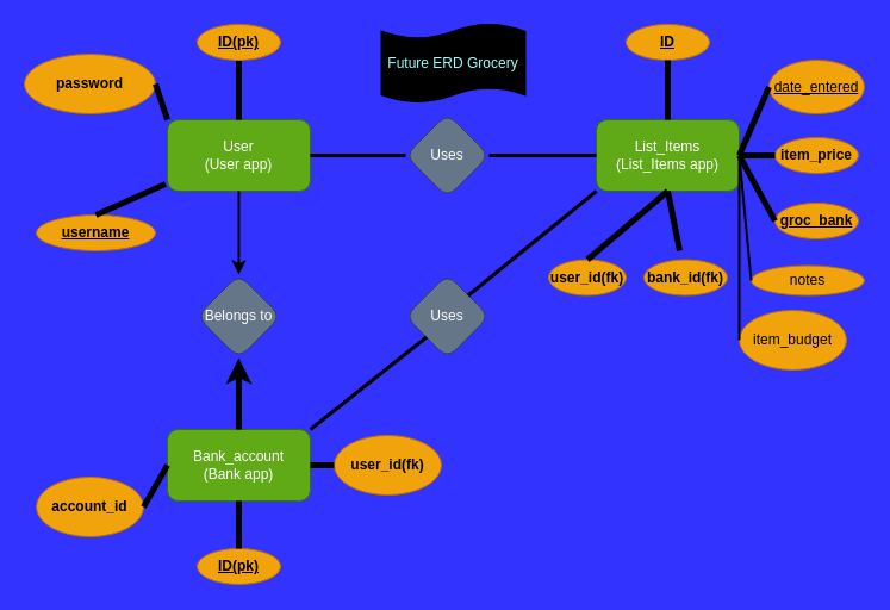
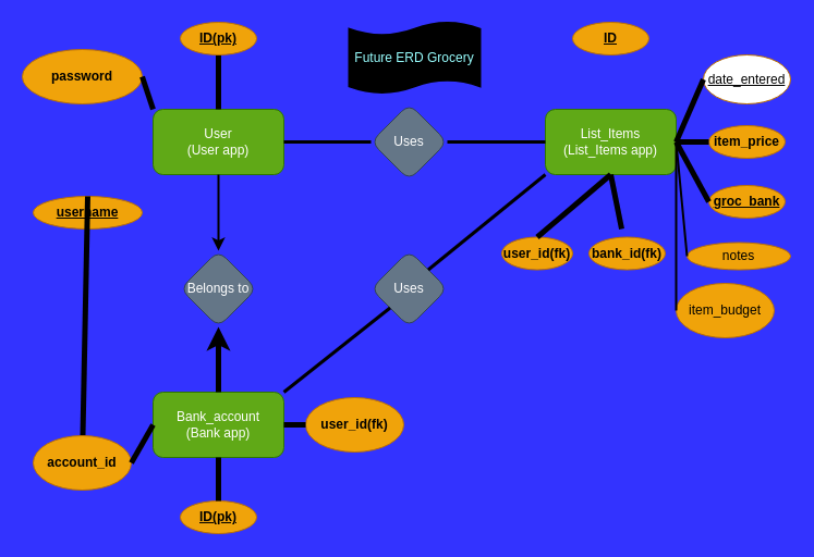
  <mxCell id="0" />
  <mxCell id="1" parent="0" />
  <mxCell id="2" value="List_Items&lt;br&gt;(List_Items app)" style="rounded=1;whiteSpace=wrap;html=1;fillColor=#60a917;fontColor=#ffffff;strokeColor=#2D7600;snapToPoint=1;" parent="1" vertex="1"><mxGeometry x="500" y="100" width="120" height="60" as="geometry" /></mxCell>
  <mxCell id="3" value="User&lt;br&gt;(User app)" style="rounded=1;whiteSpace=wrap;html=1;fillColor=#60a917;fontColor=#ffffff;strokeColor=#2D7600;" parent="1" vertex="1"><mxGeometry x="140" y="100" width="120" height="60" as="geometry" /></mxCell>
  <mxCell id="4" value="Uses" style="rhombus;whiteSpace=wrap;html=1;rounded=1;fillColor=#647687;fontColor=#ffffff;strokeColor=#314354;" parent="1" vertex="1"><mxGeometry x="340" y="230" width="70" height="70" as="geometry" /></mxCell>
  <mxCell id="5" value="Uses" style="rhombus;whiteSpace=wrap;html=1;rounded=1;fillColor=#647687;fontColor=#ffffff;strokeColor=#314354;" parent="1" vertex="1"><mxGeometry x="340" y="95" width="70" height="70" as="geometry" /></mxCell>
- <mxCell id="6" value="&lt;u&gt;date_entered&lt;/u&gt;" style="ellipse;whiteSpace=wrap;html=1;rounded=1;fillColor=#f0a30a;fontColor=#000000;strokeColor=#BD7000;" parent="1" vertex="1"><mxGeometry x="645" y="50" width="80" height="45" as="geometry" /></mxCell>
+ <mxCell id="6" value="&lt;u&gt;date_entered&lt;/u&gt;" style="ellipse;whiteSpace=wrap;html=1;rounded=1;fillColor=#ffffff;fontColor=#000000;strokeColor=#BD7000;" parent="1" vertex="1"><mxGeometry x="645" y="50" width="80" height="45" as="geometry" /></mxCell>
  <mxCell id="7" value="&lt;b&gt;item_price&lt;/b&gt;" style="ellipse;whiteSpace=wrap;html=1;rounded=1;fillColor=#f0a30a;fontColor=#000000;strokeColor=#BD7000;" parent="1" vertex="1"><mxGeometry x="650" y="115" width="70" height="30" as="geometry" /></mxCell>
  <mxCell id="8" value="&lt;u&gt;&lt;b&gt;groc_bank&lt;/b&gt;&lt;/u&gt;" style="ellipse;whiteSpace=wrap;html=1;rounded=1;fillColor=#f0a30a;fontColor=#000000;strokeColor=#BD7000;" parent="1" vertex="1"><mxGeometry x="650" y="170" width="70" height="30" as="geometry" /></mxCell>
  <mxCell id="9" value="" style="endArrow=none;html=1;rounded=1;strokeWidth=5;entryX=0.5;entryY=0;entryDx=0;entryDy=0;exitX=0.5;exitY=1;exitDx=0;exitDy=0;" parent="1" source="15" target="3" edge="1"><mxGeometry width="50" height="50" relative="1" as="geometry"><mxPoint x="310" y="405" as="sourcePoint" /><mxPoint x="340" y="420" as="targetPoint" /></mxGeometry></mxCell>
  <mxCell id="10" value="" style="endArrow=none;html=1;rounded=1;strokeWidth=5;entryX=0;entryY=0.5;entryDx=0;entryDy=0;exitX=1;exitY=0.5;exitDx=0;exitDy=0;" parent="1" source="2" target="7" edge="1"><mxGeometry width="50" height="50" relative="1" as="geometry"><mxPoint x="540" y="60" as="sourcePoint" /><mxPoint x="570" y="75" as="targetPoint" /></mxGeometry></mxCell>
  <mxCell id="11" value="" style="endArrow=none;html=1;rounded=1;strokeWidth=5;entryX=0;entryY=0.5;entryDx=0;entryDy=0;" parent="1" target="6" edge="1"><mxGeometry width="50" height="50" relative="1" as="geometry"><mxPoint x="620" y="130" as="sourcePoint" /><mxPoint x="580" y="85" as="targetPoint" /></mxGeometry></mxCell>
  <mxCell id="12" value="" style="endArrow=none;html=1;rounded=1;strokeWidth=5;entryX=0;entryY=0.5;entryDx=0;entryDy=0;" parent="1" target="8" edge="1"><mxGeometry width="50" height="50" relative="1" as="geometry"><mxPoint x="620" y="130" as="sourcePoint" /><mxPoint x="580" y="85" as="targetPoint" /></mxGeometry></mxCell>
  <mxCell id="13" value="notes" style="ellipse;whiteSpace=wrap;html=1;rounded=1;fillColor=#f0a30a;fontColor=#000000;strokeColor=#BD7000;" parent="1" vertex="1"><mxGeometry x="630" y="222.5" width="95" height="25" as="geometry" /></mxCell>
  <mxCell id="14" value="&lt;u&gt;&lt;b&gt;ID&lt;/b&gt;&lt;/u&gt;" style="ellipse;whiteSpace=wrap;html=1;rounded=1;fillColor=#f0a30a;fontColor=#000000;strokeColor=#BD7000;" parent="1" vertex="1"><mxGeometry x="525" y="20" width="70" height="30" as="geometry" /></mxCell>
  <mxCell id="15" value="&lt;u&gt;&lt;b&gt;ID(pk)&lt;/b&gt;&lt;/u&gt;" style="ellipse;whiteSpace=wrap;html=1;rounded=1;fillColor=#f0a30a;fontColor=#000000;strokeColor=#BD7000;" parent="1" vertex="1"><mxGeometry x="165" y="20" width="70" height="30" as="geometry" /></mxCell>
- <mxCell id="16" value="" style="endArrow=none;html=1;rounded=1;strokeWidth=5;entryX=0.5;entryY=0;entryDx=0;entryDy=0;exitX=0.5;exitY=1;exitDx=0;exitDy=0;" parent="1" source="14" target="2" edge="1"><mxGeometry width="50" height="50" relative="1" as="geometry"><mxPoint x="320" y="415" as="sourcePoint" /><mxPoint x="350" y="430" as="targetPoint" /></mxGeometry></mxCell>
  <mxCell id="17" value="&lt;b&gt;&lt;u&gt;username&lt;/u&gt;&lt;/b&gt;" style="ellipse;whiteSpace=wrap;html=1;rounded=1;fillColor=#f0a30a;fontColor=#000000;strokeColor=#BD7000;" parent="1" vertex="1"><mxGeometry x="30" y="180" width="100" height="30" as="geometry" /></mxCell>
- <mxCell id="18" value="" style="endArrow=none;html=1;rounded=1;strokeWidth=5;exitX=0.5;exitY=0;exitDx=0;exitDy=0;entryX=-0.013;entryY=0.9;entryDx=0;entryDy=0;entryPerimeter=0;" parent="1" source="17" target="3" edge="1"><mxGeometry width="50" height="50" relative="1" as="geometry"><mxPoint x="210" y="370" as="sourcePoint" /><mxPoint x="190" y="160" as="targetPoint" /></mxGeometry></mxCell>
+ <mxCell id="18" value="" style="endArrow=none;html=1;rounded=1;strokeWidth=5;exitX=0.5;exitY=0;exitDx=0;exitDy=0;" parent="1" source="17" target="33" edge="1"><mxGeometry width="50" height="50" relative="1" as="geometry"><mxPoint x="210" y="370" as="sourcePoint" /><mxPoint x="190" y="160" as="targetPoint" /></mxGeometry></mxCell>
  <mxCell id="19" value="" style="endArrow=none;html=1;rounded=1;strokeWidth=2;exitX=0;exitY=0.5;exitDx=0;exitDy=0;" parent="1" source="13" edge="1"><mxGeometry width="50" height="50" relative="1" as="geometry"><mxPoint x="570" y="250" as="sourcePoint" /><mxPoint x="620" y="130" as="targetPoint" /></mxGeometry></mxCell>
  <mxCell id="20" value="&lt;b&gt;password&lt;/b&gt;" style="ellipse;whiteSpace=wrap;html=1;rounded=1;fillColor=#f0a30a;fontColor=#000000;strokeColor=#BD7000;" parent="1" vertex="1"><mxGeometry y="45" width="110" height="50" as="geometry" x="20" /></mxCell>
  <mxCell id="21" value="" style="endArrow=none;html=1;rounded=1;strokeWidth=5;exitX=1;exitY=0.5;exitDx=0;exitDy=0;entryX=0;entryY=0;entryDx=0;entryDy=0;" parent="1" source="20" target="3" edge="1"><mxGeometry width="50" height="50" relative="1" as="geometry"><mxPoint x="70" y="280" as="sourcePoint" /><mxPoint x="190" y="230" as="targetPoint" /></mxGeometry></mxCell>
  <mxCell id="22" value="" style="endArrow=none;html=1;rounded=1;strokeWidth=3;exitX=0;exitY=0.5;exitDx=0;exitDy=0;entryX=1;entryY=0.5;entryDx=0;entryDy=0;" parent="1" source="5" target="3" edge="1"><mxGeometry width="50" height="50" relative="1" as="geometry"><mxPoint x="320" y="210" as="sourcePoint" /><mxPoint x="290" y="135" as="targetPoint" /></mxGeometry></mxCell>
  <mxCell id="23" value="" style="endArrow=none;html=1;rounded=1;strokeWidth=3;exitX=1;exitY=0.5;exitDx=0;exitDy=0;entryX=0;entryY=0.5;entryDx=0;entryDy=0;" parent="1" source="5" target="2" edge="1"><mxGeometry width="50" height="50" relative="1" as="geometry"><mxPoint x="360" y="200" as="sourcePoint" /><mxPoint x="330" y="125" as="targetPoint" /></mxGeometry></mxCell>
  <mxCell id="24" value="item_budget" style="ellipse;whiteSpace=wrap;html=1;rounded=1;fillColor=#f0a30a;fontColor=#000000;strokeColor=#BD7000;" parent="1" vertex="1"><mxGeometry x="620" y="260" width="90" height="50" as="geometry" /></mxCell>
  <mxCell id="25" value="Bank_account&lt;br&gt;(Bank app)" style="rounded=1;whiteSpace=wrap;html=1;fillColor=#60a917;fontColor=#ffffff;strokeColor=#2D7600;" parent="1" vertex="1"><mxGeometry x="140" y="360" width="120" height="60" as="geometry" /></mxCell>
  <mxCell id="26" value="" style="endArrow=none;html=1;rounded=1;strokeWidth=2;exitX=0;exitY=0.5;exitDx=0;exitDy=0;" parent="1" source="24" edge="1"><mxGeometry width="50" height="50" relative="1" as="geometry"><mxPoint x="170" y="460" as="sourcePoint" /><mxPoint x="620" y="130" as="targetPoint" /></mxGeometry></mxCell>
  <mxCell id="27" style="edgeStyle=none;html=1;strokeWidth=5;curved=1;exitX=0.5;exitY=0;exitDx=0;exitDy=0;" parent="1" source="25" edge="1"><mxGeometry relative="1" as="geometry"><Array as="points" /><mxPoint x="230" y="520" as="sourcePoint" /><mxPoint x="200" y="300" as="targetPoint" /></mxGeometry></mxCell>
  <mxCell id="28" value="Belongs to" style="rhombus;whiteSpace=wrap;html=1;rounded=1;fillColor=#647687;fontColor=#ffffff;strokeColor=#314354;" parent="1" vertex="1"><mxGeometry x="165" y="230" width="70" height="70" as="geometry" /></mxCell>
  <mxCell id="29" style="edgeStyle=none;html=1;strokeWidth=2;curved=1;exitX=0.5;exitY=1;exitDx=0;exitDy=0;entryX=0.5;entryY=0;entryDx=0;entryDy=0;" parent="1" source="3" target="28" edge="1"><mxGeometry relative="1" as="geometry"><Array as="points" /><mxPoint x="260" y="300" as="sourcePoint" /><mxPoint x="260" y="240" as="targetPoint" /></mxGeometry></mxCell>
  <mxCell id="30" value="&lt;u&gt;&lt;b&gt;ID(pk)&lt;/b&gt;&lt;/u&gt;" style="ellipse;whiteSpace=wrap;html=1;rounded=1;fillColor=#f0a30a;fontColor=#000000;strokeColor=#BD7000;" parent="1" vertex="1"><mxGeometry x="165" y="460" width="70" height="30" as="geometry" /></mxCell>
  <mxCell id="31" value="" style="endArrow=none;html=1;rounded=1;strokeWidth=5;entryX=0.5;entryY=0;entryDx=0;entryDy=0;exitX=0.5;exitY=1;exitDx=0;exitDy=0;" parent="1" source="25" target="30" edge="1"><mxGeometry width="50" height="50" relative="1" as="geometry"><mxPoint x="230" y="440" as="sourcePoint" /><mxPoint x="230" y="490" as="targetPoint" /></mxGeometry></mxCell>
  <mxCell id="32" value="&lt;font color=&quot;#99ffff&quot;&gt;Future ERD Grocery&lt;/font&gt;" style="shape=tape;whiteSpace=wrap;html=1;strokeWidth=2;size=0.19;labelBackgroundColor=#000000;fontColor=#3333FF;fillColor=#000000;" parent="1" vertex="1"><mxGeometry x="320" y="20" width="120" height="65" as="geometry" /></mxCell>
  <mxCell id="33" value="&lt;b&gt;account_id&lt;/b&gt;" style="ellipse;whiteSpace=wrap;html=1;rounded=1;fillColor=#f0a30a;fontColor=#000000;strokeColor=#BD7000;" parent="1" vertex="1"><mxGeometry x="30" y="400" width="90" height="50" as="geometry" /></mxCell>
  <mxCell id="34" value="" style="endArrow=none;html=1;rounded=1;strokeWidth=5;entryX=0;entryY=0.5;entryDx=0;entryDy=0;exitX=1;exitY=0.5;exitDx=0;exitDy=0;" parent="1" source="33" target="25" edge="1"><mxGeometry width="50" height="50" relative="1" as="geometry"><mxPoint x="300" y="450" as="sourcePoint" /><mxPoint x="300" y="490" as="targetPoint" /></mxGeometry></mxCell>
  <mxCell id="35" value="" style="endArrow=none;html=1;rounded=1;strokeWidth=3;exitX=0;exitY=1;exitDx=0;exitDy=0;entryX=1;entryY=0;entryDx=0;entryDy=0;" parent="1" source="4" target="25" edge="1"><mxGeometry width="50" height="50" relative="1" as="geometry"><mxPoint x="350" y="410" as="sourcePoint" /><mxPoint x="270" y="410" as="targetPoint" /></mxGeometry></mxCell>
  <mxCell id="36" value="" style="endArrow=none;html=1;rounded=1;strokeWidth=3;exitX=0;exitY=1;exitDx=0;exitDy=0;entryX=1;entryY=0;entryDx=0;entryDy=0;" parent="1" source="2" target="4" edge="1"><mxGeometry width="50" height="50" relative="1" as="geometry"><mxPoint x="500" y="240" as="sourcePoint" /><mxPoint x="420" y="240" as="targetPoint" /></mxGeometry></mxCell>
  <mxCell id="37" value="&lt;b&gt;user_id(fk)&lt;/b&gt;" style="ellipse;whiteSpace=wrap;html=1;rounded=1;fillColor=#f0a30a;fontColor=#000000;strokeColor=#BD7000;" parent="1" vertex="1"><mxGeometry x="280" y="365" width="90" height="50" as="geometry" /></mxCell>
  <mxCell id="38" value="" style="endArrow=none;html=1;rounded=1;strokeWidth=5;entryX=0;entryY=0.5;entryDx=0;entryDy=0;exitX=1;exitY=0.5;exitDx=0;exitDy=0;" parent="1" source="25" target="37" edge="1"><mxGeometry width="50" height="50" relative="1" as="geometry"><mxPoint x="300" y="400" as="sourcePoint" /><mxPoint x="320" y="365" as="targetPoint" /></mxGeometry></mxCell>
  <mxCell id="39" value="&lt;b&gt;user_id(fk)&lt;/b&gt;" style="ellipse;whiteSpace=wrap;html=1;rounded=1;fillColor=#f0a30a;fontColor=#000000;strokeColor=#BD7000;" parent="1" vertex="1"><mxGeometry x="460" y="217.5" width="65" height="30" as="geometry" /></mxCell>
  <mxCell id="40" value="&lt;b&gt;bank_id(fk)&lt;/b&gt;" style="ellipse;whiteSpace=wrap;html=1;rounded=1;fillColor=#f0a30a;fontColor=#000000;strokeColor=#BD7000;" parent="1" vertex="1"><mxGeometry x="540" y="217.5" width="70" height="30" as="geometry" /></mxCell>
  <mxCell id="41" value="" style="endArrow=none;html=1;rounded=1;strokeWidth=5;exitX=0.5;exitY=1;exitDx=0;exitDy=0;entryX=0.5;entryY=0;entryDx=0;entryDy=0;" parent="1" source="2" target="39" edge="1"><mxGeometry width="50" height="50" relative="1" as="geometry"><mxPoint x="490" y="320" as="sourcePoint" /><mxPoint x="548.44" y="294" as="targetPoint" /></mxGeometry></mxCell>
  <mxCell id="42" value="" style="endArrow=none;html=1;rounded=1;strokeWidth=5;entryX=0.5;entryY=1;entryDx=0;entryDy=0;" parent="1" target="2" edge="1"><mxGeometry width="50" height="50" relative="1" as="geometry"><mxPoint x="570" y="210" as="sourcePoint" /><mxPoint x="588.44" y="324" as="targetPoint" /></mxGeometry></mxCell>
